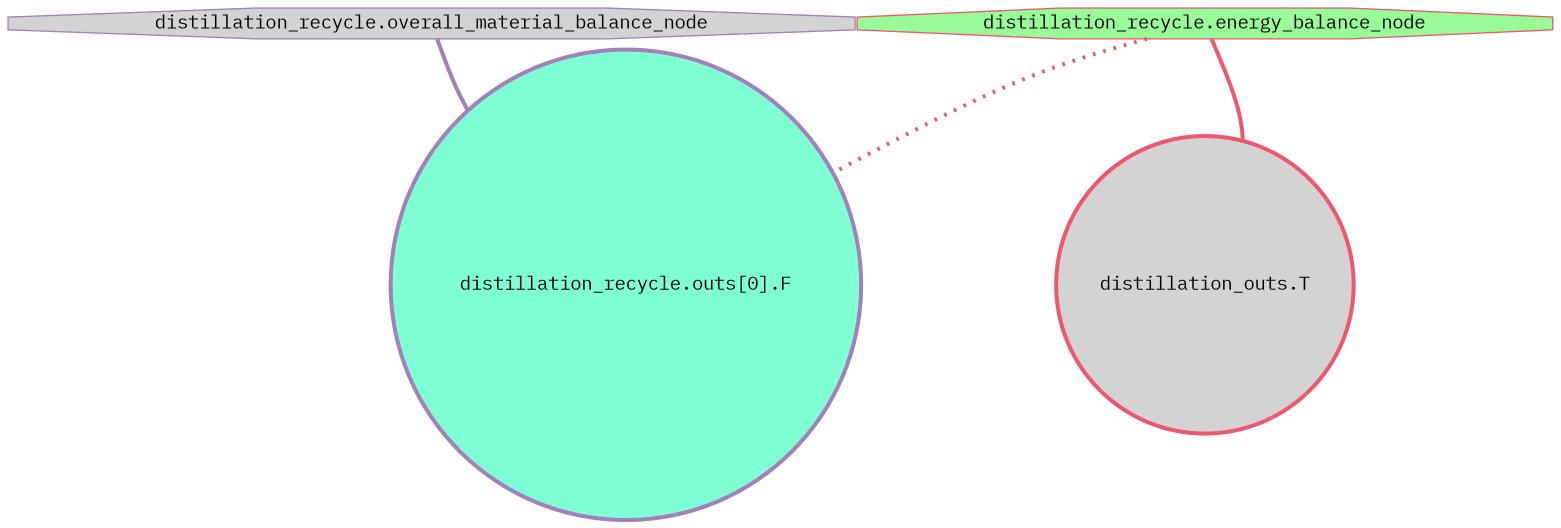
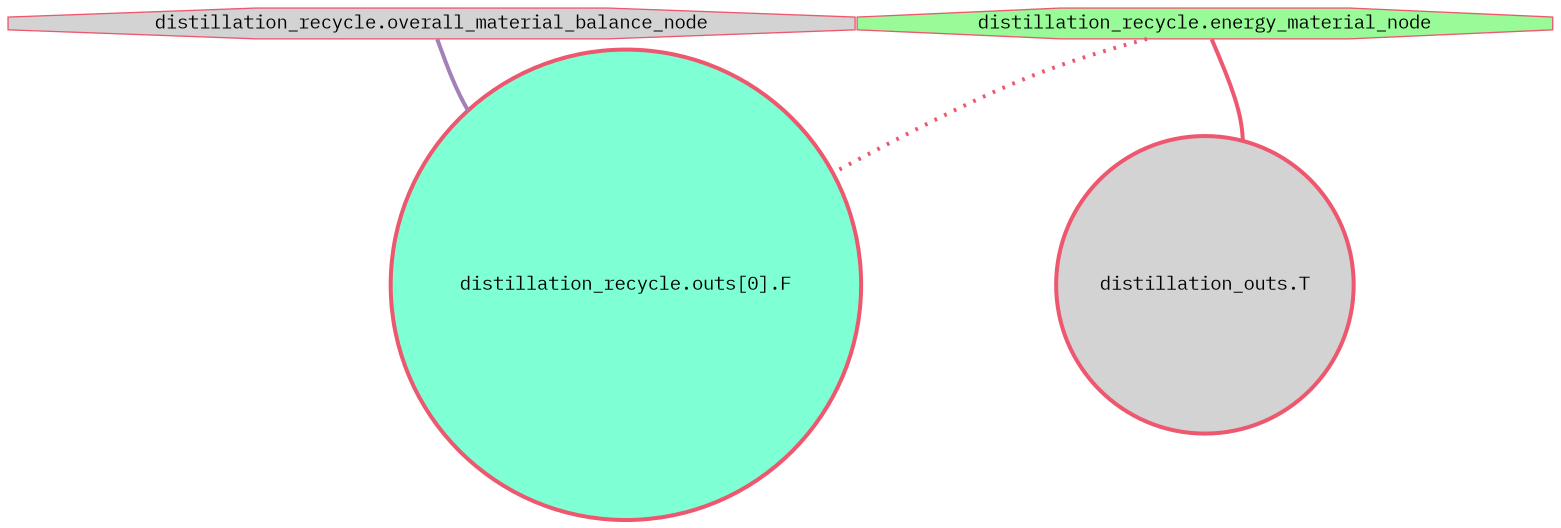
  digraph {
    Damping=0.2
    color=none
    dir=none
    fontname="IBM Plex Mono"
    nodesep=0.02
    penwidth=0
    rankdir=TB
    ranksep=0.02
    splines=curved
    node [color="#a280b9" fillcolor=lightgrey fontname="IBM Plex Mono" gradientangle=0 margin=0 orientation=0.0 peripheries=1 shape=octagon style=filled]
    edge [arrowhead=none arrowtail=none color="#ed586f" dir=none fontname="IBM Plex Mono" headport=c penwidth=3 tailport=c]
-   "distillation_recycle.overall_material_balance_node" [height=0.19444 width=0.19444]
-   "distillation_recycle.outs[0].F" [fillcolor=aquamarine height=0.15278 penwidth=3 shape=circle width=0.15278]
-   "distillation_recycle.energy_balance_node" [color="#ed586f" fillcolor=palegreen height=0.19444 width=0.19444]
+   "distillation_recycle.overall_material_balance_node" [color="#ed586f" height=0.19444 width=0.19444]
+   "distillation_recycle.outs[0].F" [color="#ed586f" fillcolor=aquamarine height=0.15278 penwidth=3 shape=circle width=0.15278]
+   "distillation_recycle.energy_balance_node" [color="#ed586f" fillcolor=palegreen height=0.19444 width=0.19444 label="distillation_recycle.energy_material_node"]
    n4 [color="#ed586f" height=0.15278 label="distillation_outs.T" penwidth=3 shape=circle width=0.15278]
    "distillation_recycle.overall_material_balance_node" -> "distillation_recycle.outs[0].F" [color="#a280b9" style=bold]
    "distillation_recycle.energy_balance_node" -> "distillation_recycle.outs[0].F" [style=dotted]
    "distillation_recycle.energy_balance_node" -> n4 [style=solid]
  }
